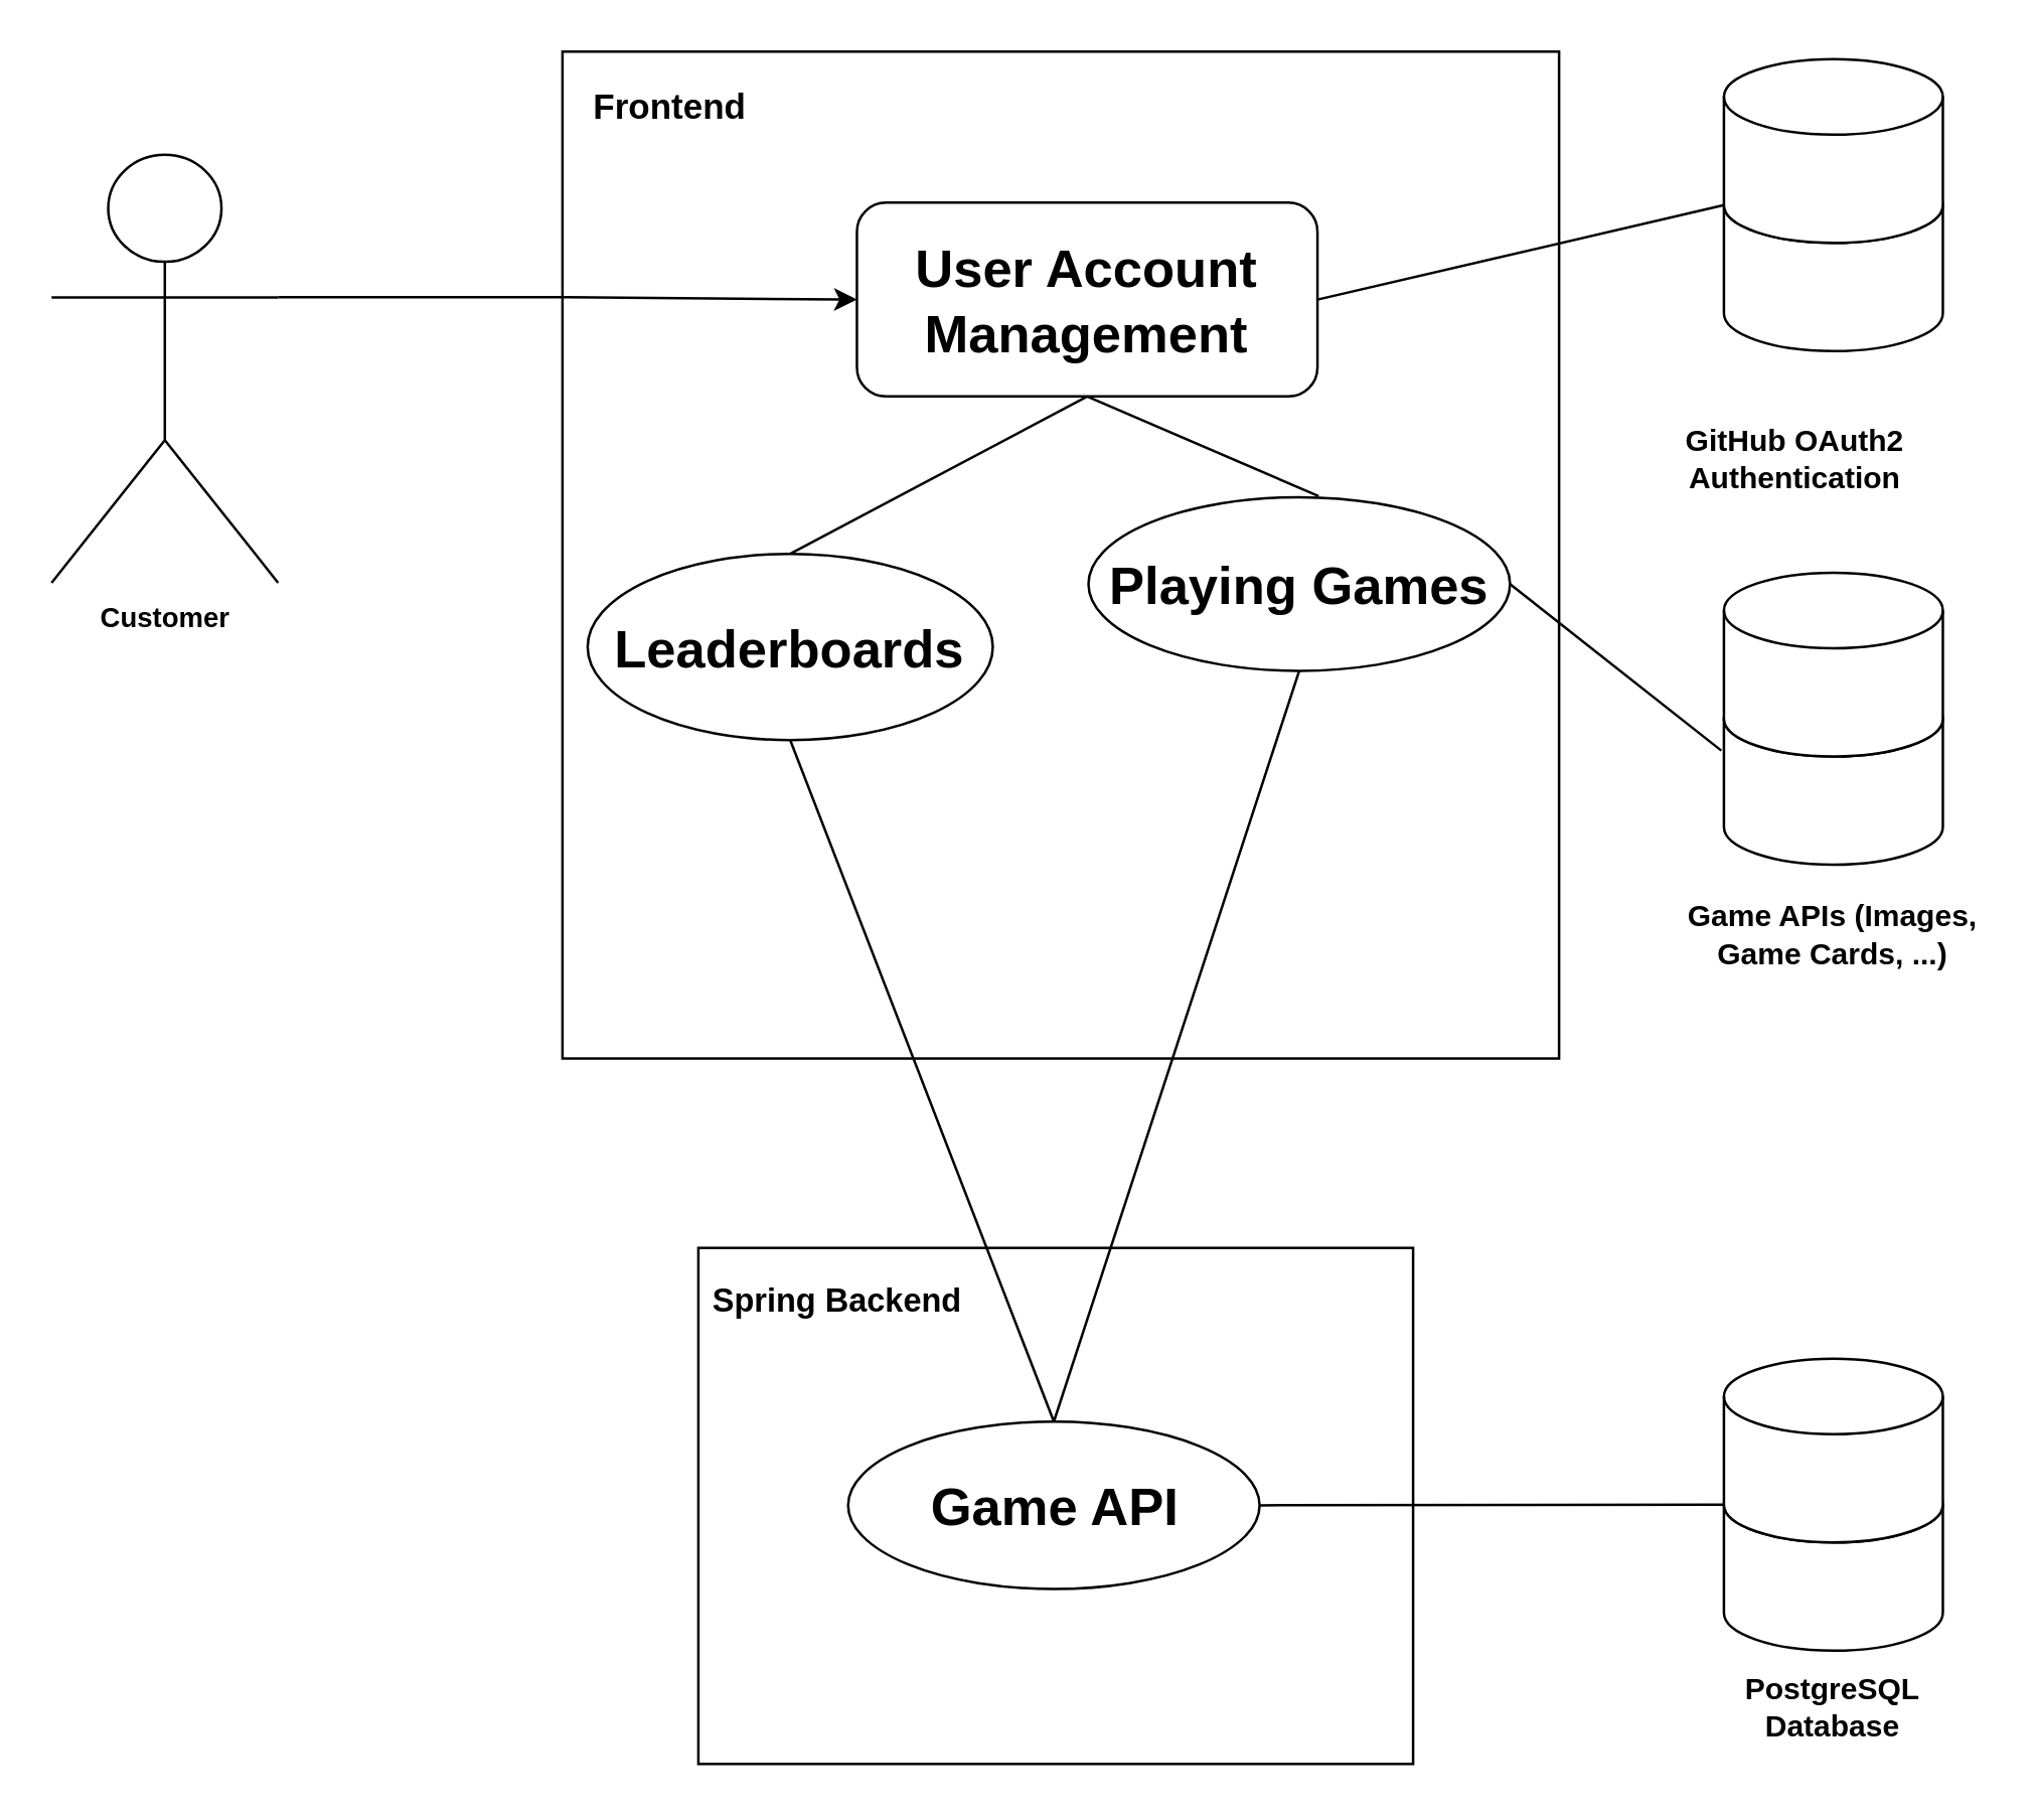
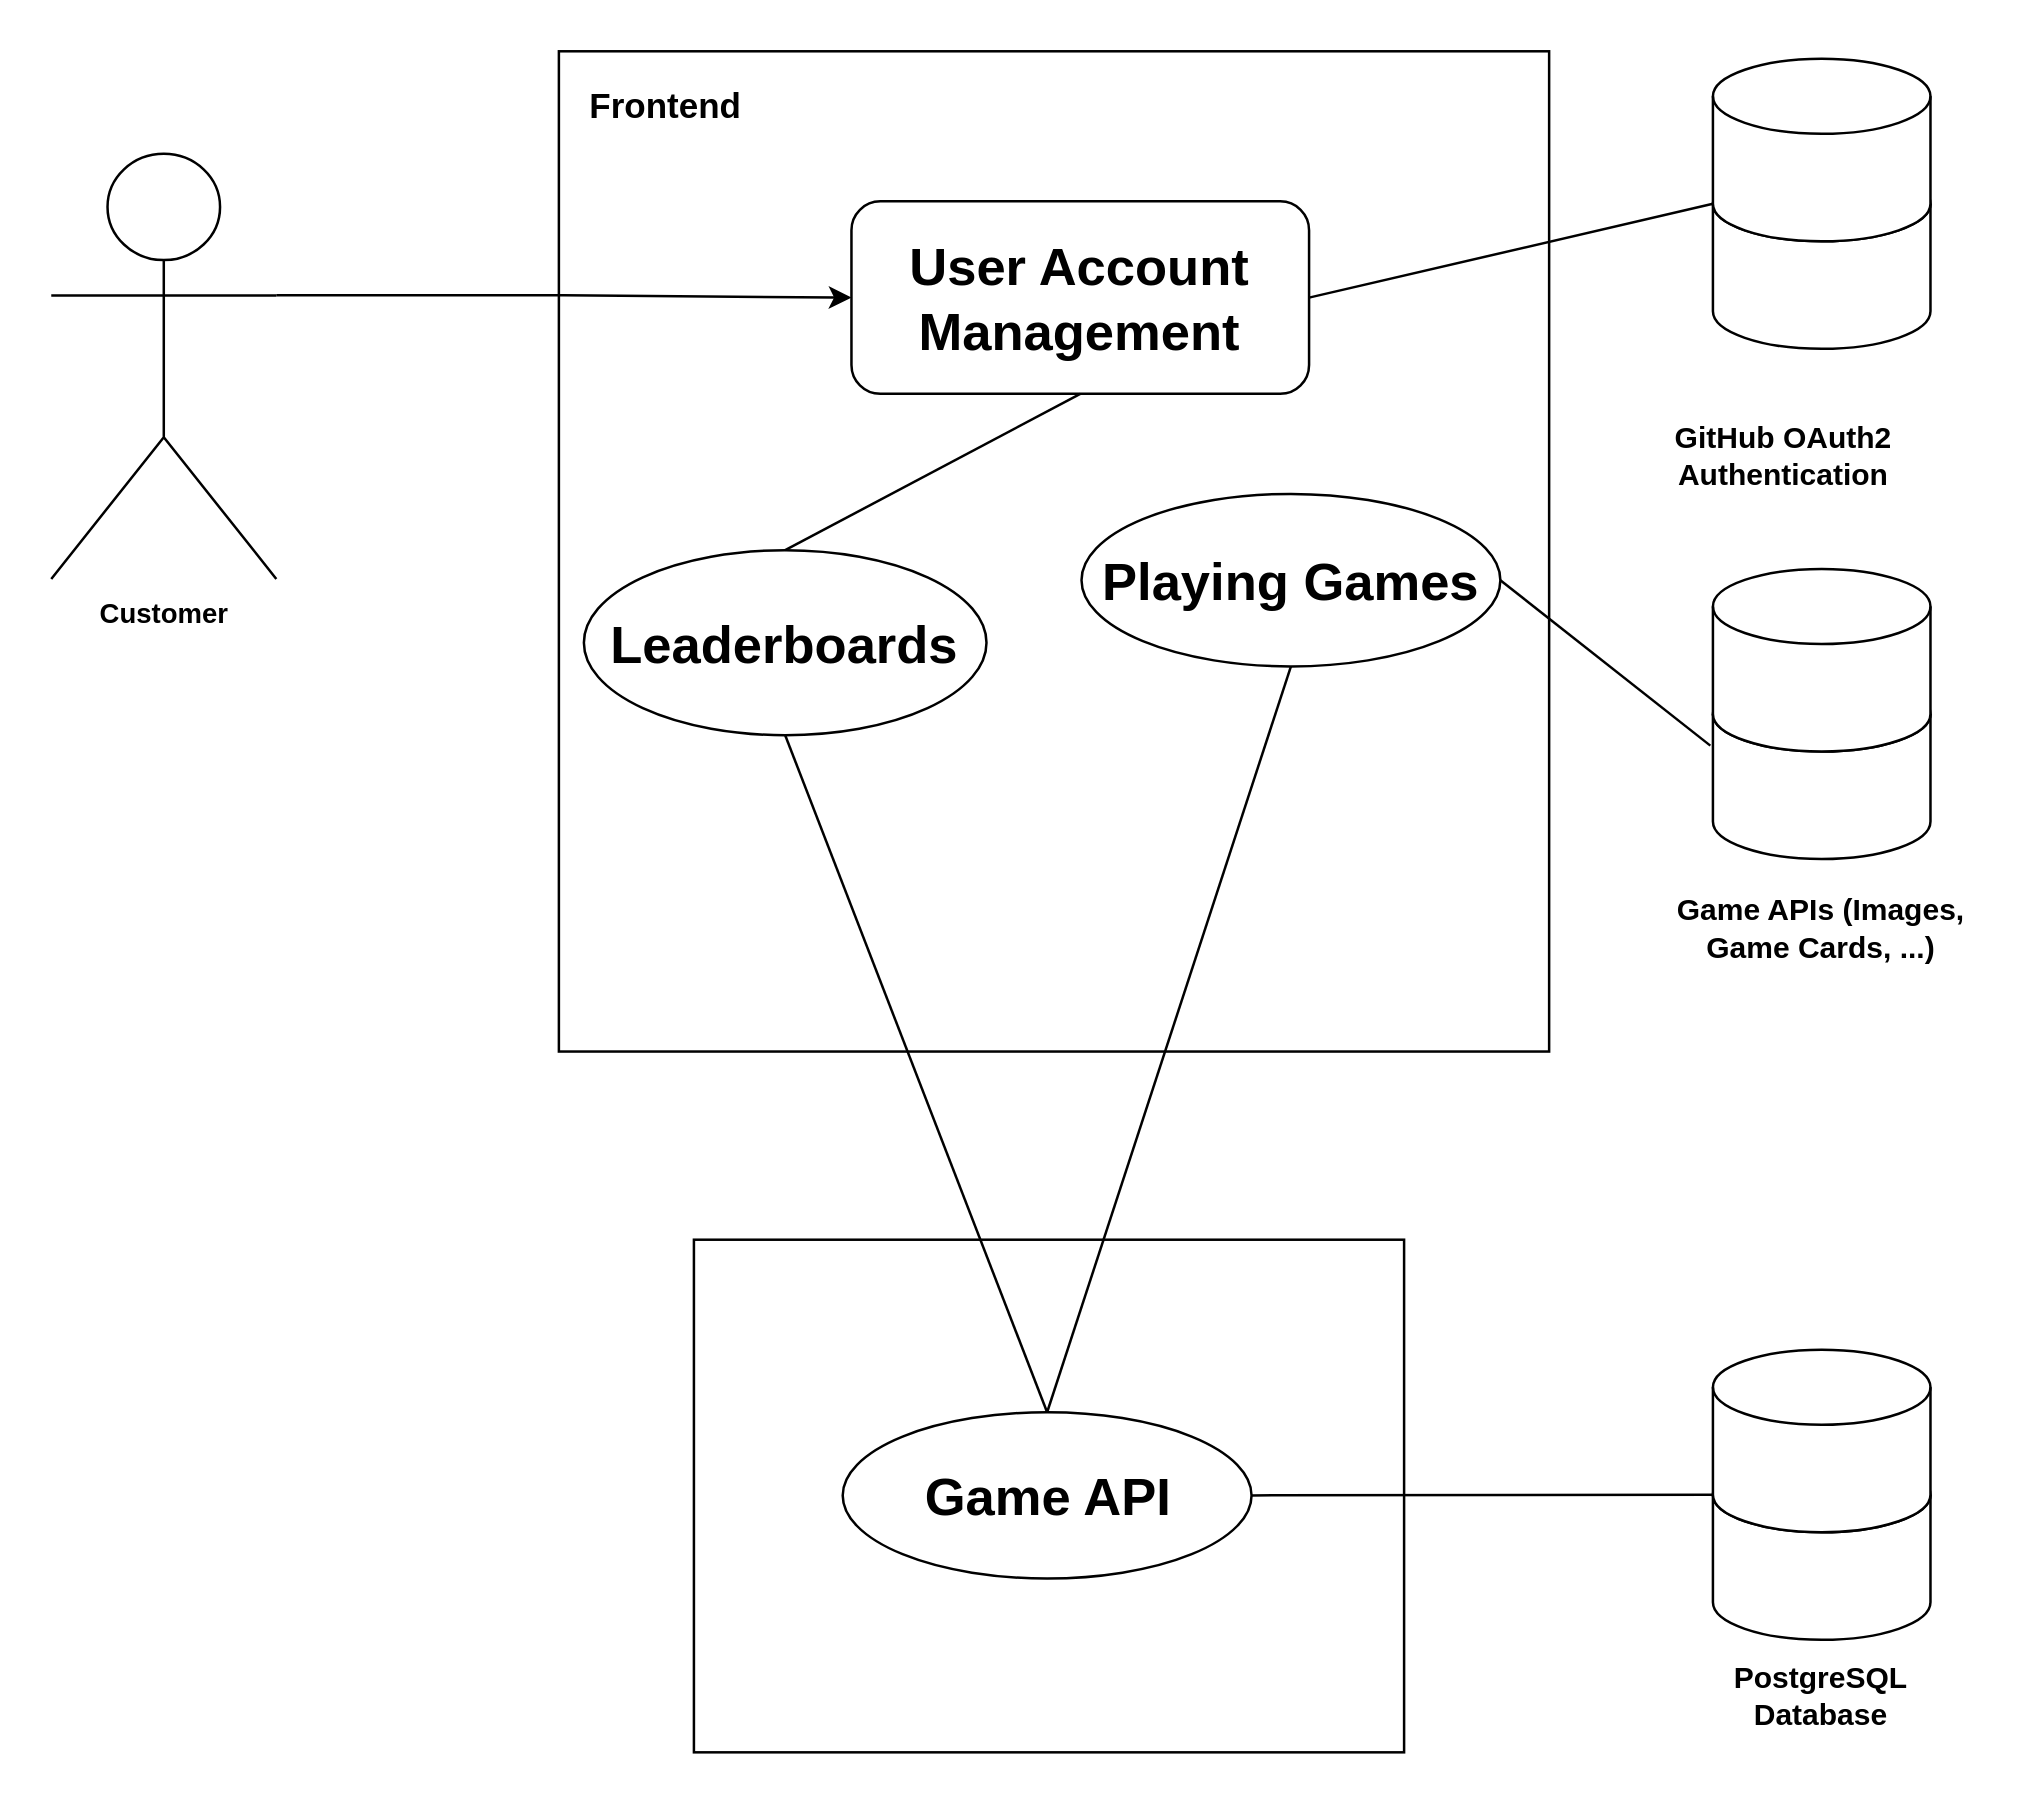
  <mxCell id="0" />
  <mxCell id="1" parent="0" />
  <mxCell id="2" value="" style="rounded=0;whiteSpace=wrap;html=1;" vertex="1" parent="1"><mxGeometry x="223" y="20" width="396" height="400" as="geometry" /></mxCell>
  <mxCell id="3" style="edgeStyle=orthogonalEdgeStyle;rounded=0;orthogonalLoop=1;jettySize=auto;html=1;exitX=1;exitY=0.333;exitDx=0;exitDy=0;exitPerimeter=0;" edge="1" parent="1" source="4" target="5"><mxGeometry relative="1" as="geometry" /></mxCell>
  <mxCell id="4" value="&lt;b&gt;&lt;font style=&quot;font-size: 11px;&quot;&gt;Customer&lt;/font&gt;&lt;/b&gt;" style="shape=umlActor;verticalLabelPosition=bottom;verticalAlign=top;html=1;outlineConnect=0;" vertex="1" parent="1"><mxGeometry x="20" y="61" width="90" height="170" as="geometry" /></mxCell>
  <mxCell id="5" value="&lt;font size=&quot;1&quot; style=&quot;&quot;&gt;&lt;b style=&quot;font-size: 21px;&quot;&gt;User Account Management&lt;/b&gt;&lt;/font&gt;" style="whiteSpace=wrap;html=1;rounded=1;" vertex="1" parent="1"><mxGeometry x="340" y="80" width="183" height="77" as="geometry" /></mxCell>
  <mxCell id="6" value="&lt;font style=&quot;font-size: 21px;&quot;&gt;Leaderboards&lt;/font&gt;" style="ellipse;whiteSpace=wrap;html=1;fontStyle=1" vertex="1" parent="1"><mxGeometry x="233" y="219.5" width="161" height="74" as="geometry" /></mxCell>
  <mxCell id="7" value="&lt;span style=&quot;font-size: 21px;&quot;&gt;&lt;b&gt;Playing Games&lt;/b&gt;&lt;/span&gt;" style="ellipse;whiteSpace=wrap;html=1;" vertex="1" parent="1"><mxGeometry x="432" y="197" width="167.5" height="69" as="geometry" /></mxCell>
  <mxCell id="8" value="" style="shape=cylinder3;whiteSpace=wrap;html=1;boundedLbl=1;backgroundOutline=1;size=15;" vertex="1" parent="1"><mxGeometry x="684.5" y="270" width="87" height="73" as="geometry" /></mxCell>
  <mxCell id="9" value="" style="shape=cylinder3;whiteSpace=wrap;html=1;boundedLbl=1;backgroundOutline=1;size=15;" vertex="1" parent="1"><mxGeometry x="684.5" y="227" width="87" height="73" as="geometry" /></mxCell>
  <mxCell id="10" value="&lt;b&gt;Game APIs (Images, Game Cards, ...)&lt;/b&gt;" style="text;html=1;strokeColor=none;fillColor=none;align=center;verticalAlign=middle;whiteSpace=wrap;rounded=0;" vertex="1" parent="1"><mxGeometry x="669" y="348" width="118" height="45" as="geometry" /></mxCell>
  <mxCell id="11" value="" style="endArrow=none;html=1;rounded=0;entryX=-0.012;entryY=0.968;entryDx=0;entryDy=0;entryPerimeter=0;exitX=1;exitY=0.5;exitDx=0;exitDy=0;" edge="1" parent="1" source="7" target="9"><mxGeometry width="50" height="50" relative="1" as="geometry"><mxPoint x="377" y="269" as="sourcePoint" /><mxPoint x="427" y="219" as="targetPoint" /></mxGeometry></mxCell>
  <mxCell id="12" value="" style="rounded=0;whiteSpace=wrap;html=1;" vertex="1" parent="1"><mxGeometry x="277" y="495.25" width="284" height="205" as="geometry" /></mxCell>
  <mxCell id="13" value="Frontend" style="text;html=1;strokeColor=none;fillColor=none;align=center;verticalAlign=middle;whiteSpace=wrap;rounded=0;fontSize=14;fontStyle=1" vertex="1" parent="1"><mxGeometry x="228" y="23" width="76" height="38" as="geometry" /></mxCell>
- <mxCell id="14" value="Spring Backend" style="text;html=1;strokeColor=none;fillColor=none;align=center;verticalAlign=middle;whiteSpace=wrap;rounded=0;fontStyle=1;fontSize=13;" vertex="1" parent="1"><mxGeometry x="282" y="501.25" width="101" height="30" as="geometry" /></mxCell>
  <mxCell id="15" value="" style="shape=cylinder3;whiteSpace=wrap;html=1;boundedLbl=1;backgroundOutline=1;size=15;" vertex="1" parent="1"><mxGeometry x="684.5" y="582.25" width="87" height="73" as="geometry" /></mxCell>
  <mxCell id="16" value="" style="shape=cylinder3;whiteSpace=wrap;html=1;boundedLbl=1;backgroundOutline=1;size=15;" vertex="1" parent="1"><mxGeometry x="684.5" y="539.25" width="87" height="73" as="geometry" /></mxCell>
  <mxCell id="17" value="&lt;b&gt;PostgreSQL Database&lt;/b&gt;" style="text;html=1;strokeColor=none;fillColor=none;align=center;verticalAlign=middle;whiteSpace=wrap;rounded=0;" vertex="1" parent="1"><mxGeometry x="669" y="655.25" width="118" height="45" as="geometry" /></mxCell>
  <mxCell id="18" value="" style="endArrow=none;html=1;rounded=0;entryX=0;entryY=1;entryDx=0;entryDy=-15;entryPerimeter=0;exitX=1;exitY=0.5;exitDx=0;exitDy=0;" edge="1" parent="1" source="19" target="16"><mxGeometry width="50" height="50" relative="1" as="geometry"><mxPoint x="388" y="534" as="sourcePoint" /><mxPoint x="438" y="484" as="targetPoint" /></mxGeometry></mxCell>
  <mxCell id="19" value="&lt;font style=&quot;font-size: 21px;&quot;&gt;Game API&lt;/font&gt;" style="ellipse;whiteSpace=wrap;html=1;fontStyle=1" vertex="1" parent="1"><mxGeometry x="336.5" y="564.25" width="163.5" height="66.5" as="geometry" /></mxCell>
  <mxCell id="20" value="" style="endArrow=none;html=1;rounded=0;exitX=0.5;exitY=0;exitDx=0;exitDy=0;entryX=0.5;entryY=1;entryDx=0;entryDy=0;" edge="1" parent="1" source="19" target="6"><mxGeometry width="50" height="50" relative="1" as="geometry"><mxPoint x="408" y="487" as="sourcePoint" /><mxPoint x="458" y="437" as="targetPoint" /></mxGeometry></mxCell>
  <mxCell id="21" value="" style="endArrow=none;html=1;rounded=0;exitX=0.5;exitY=0;exitDx=0;exitDy=0;entryX=0.5;entryY=1;entryDx=0;entryDy=0;" edge="1" parent="1" source="19" target="7"><mxGeometry width="50" height="50" relative="1" as="geometry"><mxPoint x="408" y="487" as="sourcePoint" /><mxPoint x="458" y="437" as="targetPoint" /></mxGeometry></mxCell>
  <mxCell id="22" value="" style="endArrow=none;html=1;rounded=0;entryX=0.5;entryY=1;entryDx=0;entryDy=0;exitX=0.5;exitY=0;exitDx=0;exitDy=0;" edge="1" parent="1" source="6" target="5"><mxGeometry width="50" height="50" relative="1" as="geometry"><mxPoint x="368" y="290" as="sourcePoint" /><mxPoint x="418" y="240" as="targetPoint" /></mxGeometry></mxCell>
- <mxCell id="23" value="" style="endArrow=none;html=1;rounded=0;entryX=0.5;entryY=1;entryDx=0;entryDy=0;exitX=0.546;exitY=-0.006;exitDx=0;exitDy=0;exitPerimeter=0;" edge="1" parent="1" source="7" target="5"><mxGeometry width="50" height="50" relative="1" as="geometry"><mxPoint x="378" y="300" as="sourcePoint" /><mxPoint x="428" y="250" as="targetPoint" /></mxGeometry></mxCell>
  <mxCell id="24" value="" style="shape=cylinder3;whiteSpace=wrap;html=1;boundedLbl=1;backgroundOutline=1;size=15;" vertex="1" parent="1"><mxGeometry x="684.5" y="66" width="87" height="73" as="geometry" /></mxCell>
  <mxCell id="25" value="" style="shape=cylinder3;whiteSpace=wrap;html=1;boundedLbl=1;backgroundOutline=1;size=15;" vertex="1" parent="1"><mxGeometry x="684.5" y="23" width="87" height="73" as="geometry" /></mxCell>
  <mxCell id="26" value="&lt;b&gt;GitHub OAuth2 Authentication&lt;br&gt;&lt;/b&gt;" style="text;html=1;strokeColor=none;fillColor=none;align=center;verticalAlign=middle;whiteSpace=wrap;rounded=0;" vertex="1" parent="1"><mxGeometry x="654" y="159" width="118" height="45" as="geometry" /></mxCell>
  <mxCell id="27" value="" style="endArrow=none;html=1;rounded=0;entryX=0;entryY=0;entryDx=0;entryDy=15;entryPerimeter=0;exitX=1;exitY=0.5;exitDx=0;exitDy=0;" edge="1" parent="1" source="5" target="24"><mxGeometry width="50" height="50" relative="1" as="geometry"><mxPoint x="467" y="386" as="sourcePoint" /><mxPoint x="517" y="336" as="targetPoint" /></mxGeometry></mxCell>
